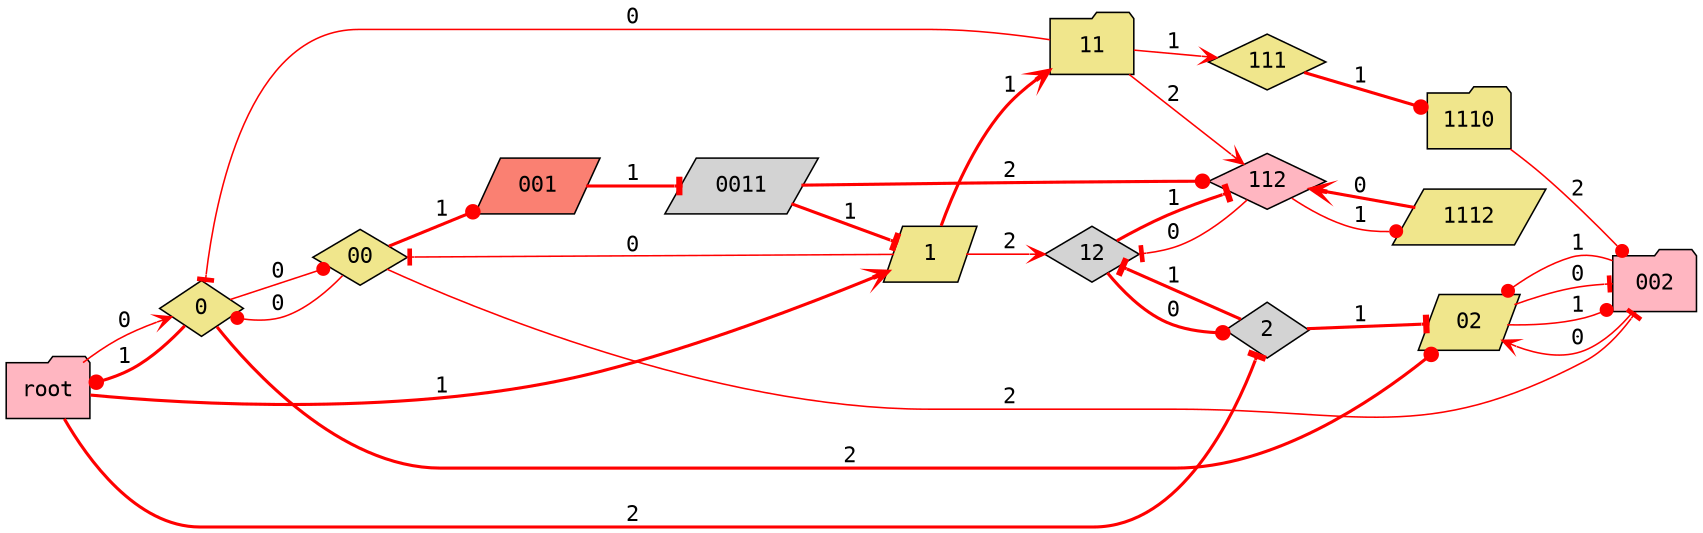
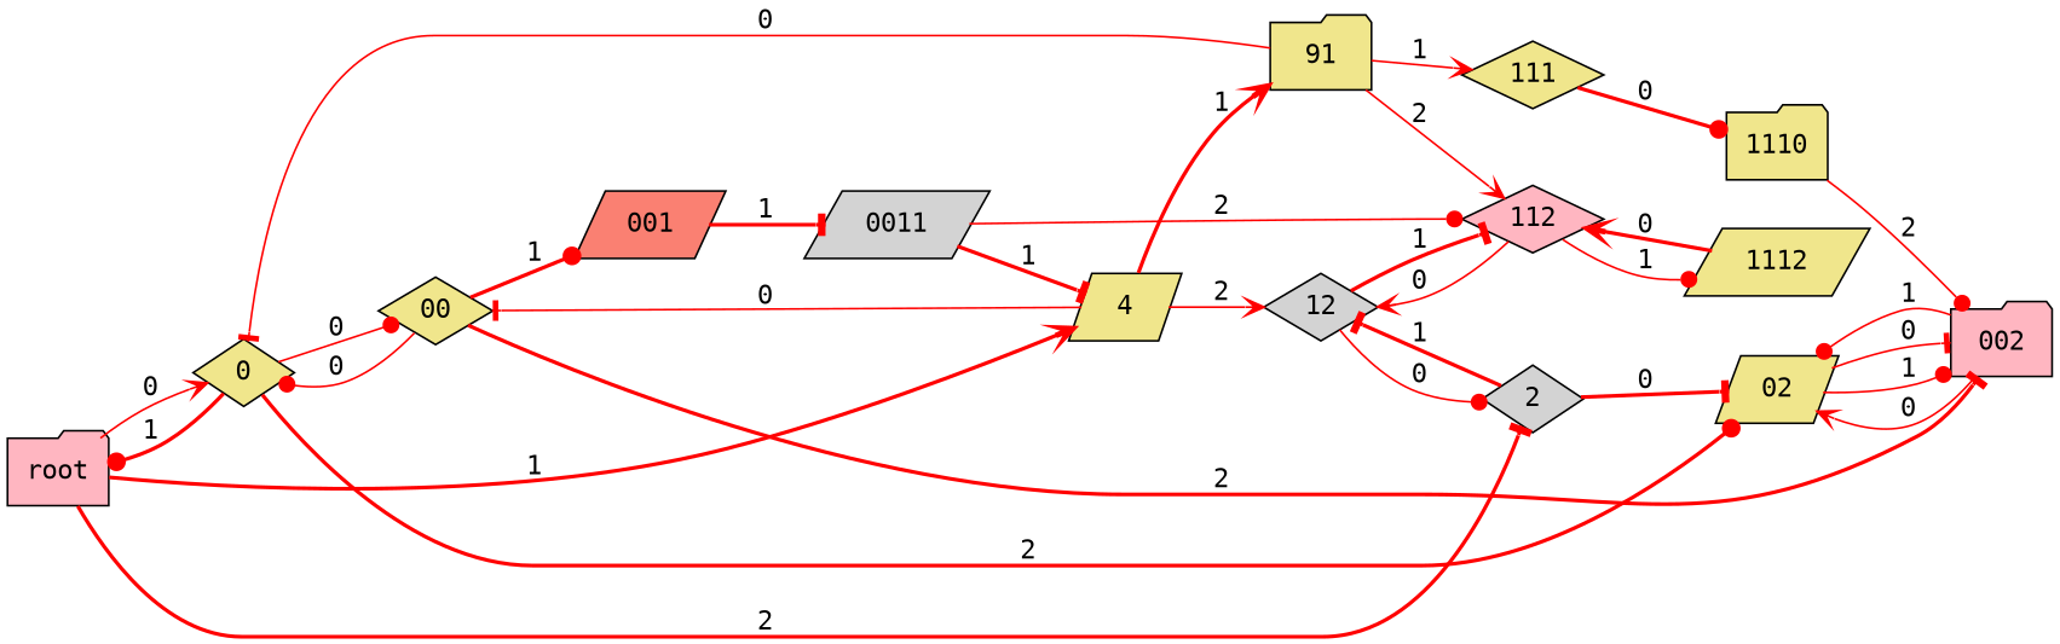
  digraph {
    fontname="DejaVu Sans Mono"
    rankdir=LR
    node [fillcolor=khaki fontname="DejaVu Sans Mono" shape=diamond style=filled]
    edge [arrowhead=dot color=red fontname="DejaVu Sans Mono" style=solid]
    root [fillcolor=lightpink shape=folder]
    0
-   1 [shape=parallelogram]
+   1 [shape=parallelogram label=4]
    2 [fillcolor=lightgrey]
    00
    02 [shape=parallelogram]
-   11 [shape=folder]
+   11 [shape=folder label=91]
    12 [fillcolor=lightgrey]
    001 [fillcolor=salmon shape=parallelogram]
    002 [fillcolor=lightpink shape=folder]
    111
    112 [fillcolor=lightpink]
    0011 [fillcolor=lightgrey shape=parallelogram]
    1110 [shape=folder]
    1112 [shape=parallelogram]
    root -> 0 [arrowhead=vee label=0]
    root -> 1 [arrowhead=vee label=1 style=bold]
    root -> 2 [arrowhead=tee label=2 style=bold]
    0 -> root [label=1 style=bold]
    0 -> 00 [label=0]
    0 -> 02 [label=2 style=bold]
    1 -> 00 [arrowhead=tee label=0]
    1 -> 11 [arrowhead=vee label=1 style=bold]
    1 -> 12 [arrowhead=vee label=2]
-   2 -> 02 [arrowhead=tee label=1 style=bold]
+   2 -> 02 [arrowhead=tee label=0 style=bold]
    2 -> 12 [arrowhead=tee label=1 style=bold]
    00 -> 0 [label=0]
    00 -> 001 [label=1 style=bold]
-   00 -> 002 [arrowhead=tee label=2]
+   00 -> 002 [arrowhead=tee label=2 style=bold]
    02 -> 002 [arrowhead=tee label=0]
    02 -> 002 [label=1]
    11 -> 0 [arrowhead=tee label=0]
    11 -> 111 [arrowhead=vee label=1]
    11 -> 112 [arrowhead=vee label=2]
-   12 -> 2 [label=0 style=bold]
+   12 -> 2 [label=0]
    12 -> 112 [arrowhead=tee label=1 style=bold]
    001 -> 0011 [arrowhead=tee label=1 style=bold]
    002 -> 02 [arrowhead=vee label=0]
    002 -> 02 [label=1]
-   111 -> 1110 [label=1 style=bold]
-   112 -> 12 [arrowhead=tee label=0]
+   111 -> 1110 [label=0 style=bold]
+   112 -> 12 [arrowhead=vee label=0]
    112 -> 1112 [label=1]
    0011 -> 1 [arrowhead=tee label=1 style=bold]
-   0011 -> 112 [label=2 style=bold]
+   0011 -> 112 [label=2]
    1110 -> 002 [label=2]
    1112 -> 112 [arrowhead=vee label=0 style=bold]
  }
